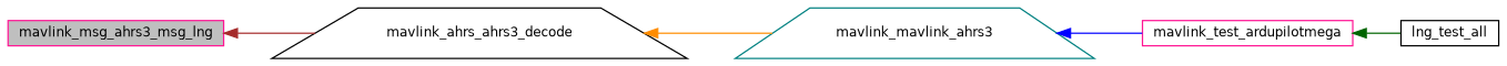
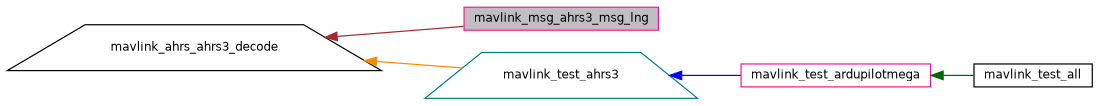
  digraph {
    rankdir=LR
    node [color=deeppink fillcolor=white fontname=Helvetica fontsize=10 shape=box style=filled]
    edge [dir=back fontname=Helvetica fontsize=10 labelfontname=Helvetica labelfontsize=10 style=solid]
    n1 [fillcolor=grey75 fontcolor=black height=0.2 label=mavlink_msg_ahrs3_msg_lng width=0.4]
    n2 [color=black height=0.2 label=mavlink_ahrs_ahrs3_decode shape=trapezium width=0.4]
-   n3 [color=teal height=0.2 label=mavlink_mavlink_ahrs3 shape=trapezium width=0.4]
+   n3 [color=teal height=0.2 label=mavlink_test_ahrs3 shape=trapezium width=0.4]
    n4 [height=0.2 label=mavlink_test_ardupilotmega width=0.4]
-   n5 [color=black height=0.2 label=lng_test_all width=0.4]
-   n1 -> n2 [color=brown]
+   n5 [color=black height=0.2 label=mavlink_test_all width=0.4]
+   n2 -> n1 [color=brown]
    n2 -> n3 [color=darkorange]
    n3 -> n4 [color=blue]
    n4 -> n5 [color=darkgreen]
  }
